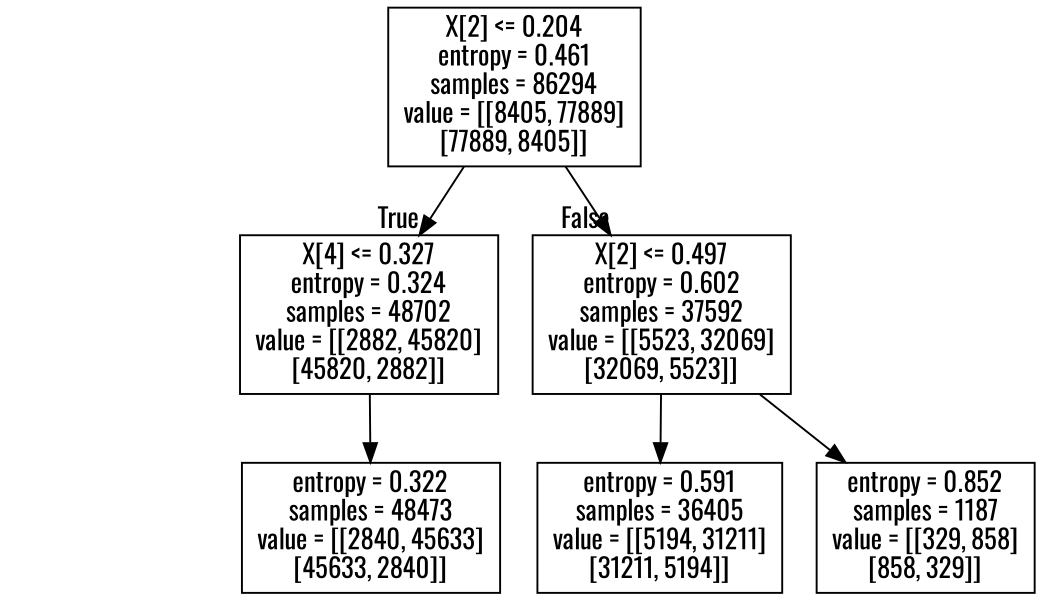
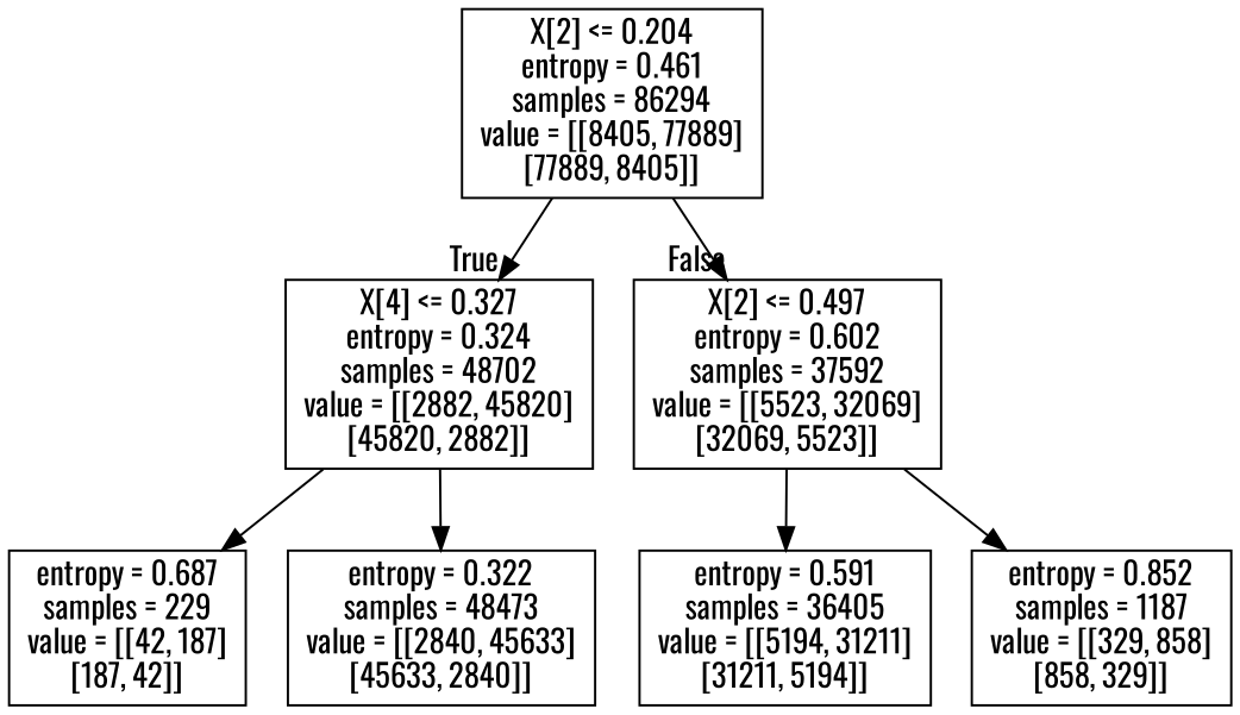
  digraph {
    fontname=Oswald
    node [fontname=Oswald shape=box]
    edge [fontname=Oswald]
    n1 [label="X[2] <= 0.204\nentropy = 0.461\nsamples = 86294\nvalue = [[8405, 77889]\n[77889, 8405]]"]
    n2 [label="X[4] <= 0.327\nentropy = 0.324\nsamples = 48702\nvalue = [[2882, 45820]\n[45820, 2882]]"]
    n3 [label="X[2] <= 0.497\nentropy = 0.602\nsamples = 37592\nvalue = [[5523, 32069]\n[32069, 5523]]"]
+   n4 [label="entropy = 0.687\nsamples = 229\nvalue = [[42, 187]\n[187, 42]]"]
    n5 [label="entropy = 0.322\nsamples = 48473\nvalue = [[2840, 45633]\n[45633, 2840]]"]
    n6 [label="entropy = 0.591\nsamples = 36405\nvalue = [[5194, 31211]\n[31211, 5194]]"]
    n7 [label="entropy = 0.852\nsamples = 1187\nvalue = [[329, 858]\n[858, 329]]"]
    n1 -> n2 [headlabel=True labelangle=45 labeldistance=2.5]
    n1 -> n3 [headlabel=False labelangle=-45 labeldistance=2.5]
+   n2 -> n4
    n2 -> n5
    n3 -> n6
    n3 -> n7
  }
